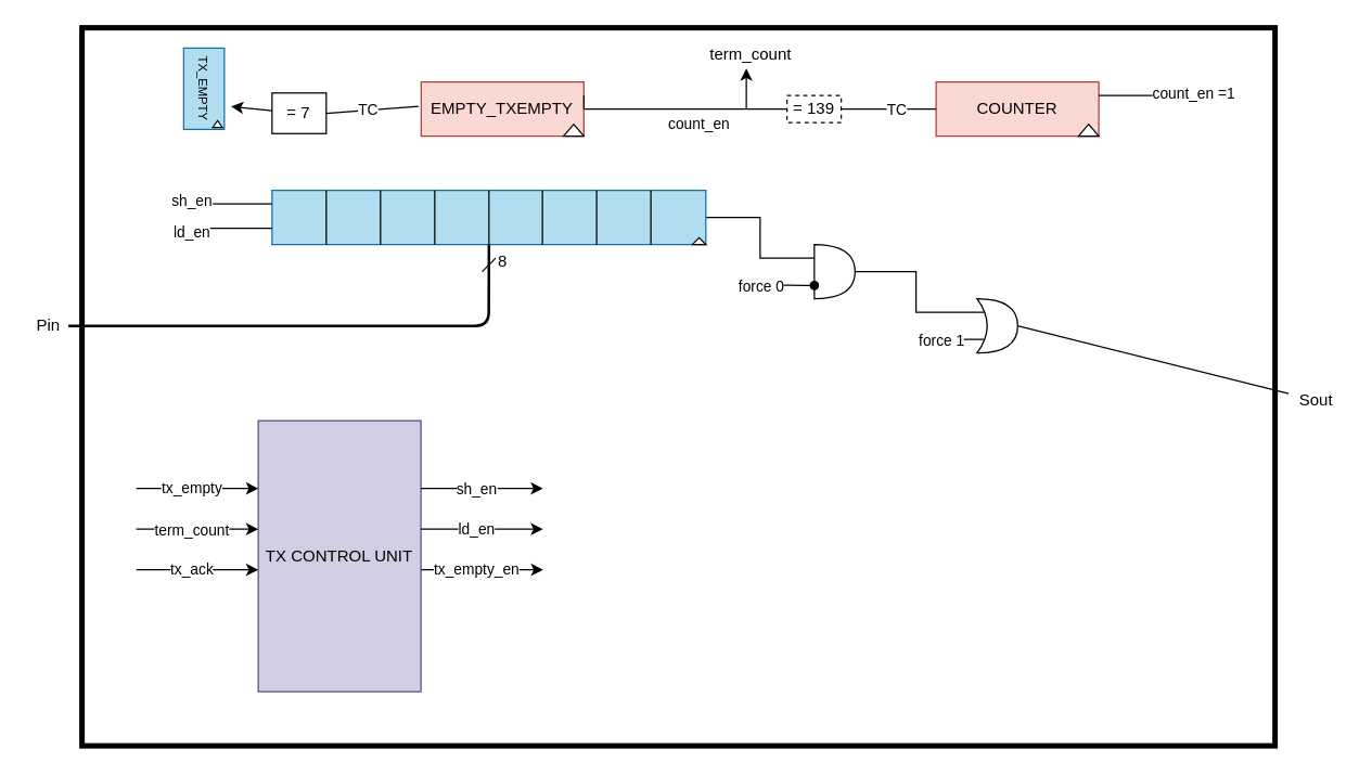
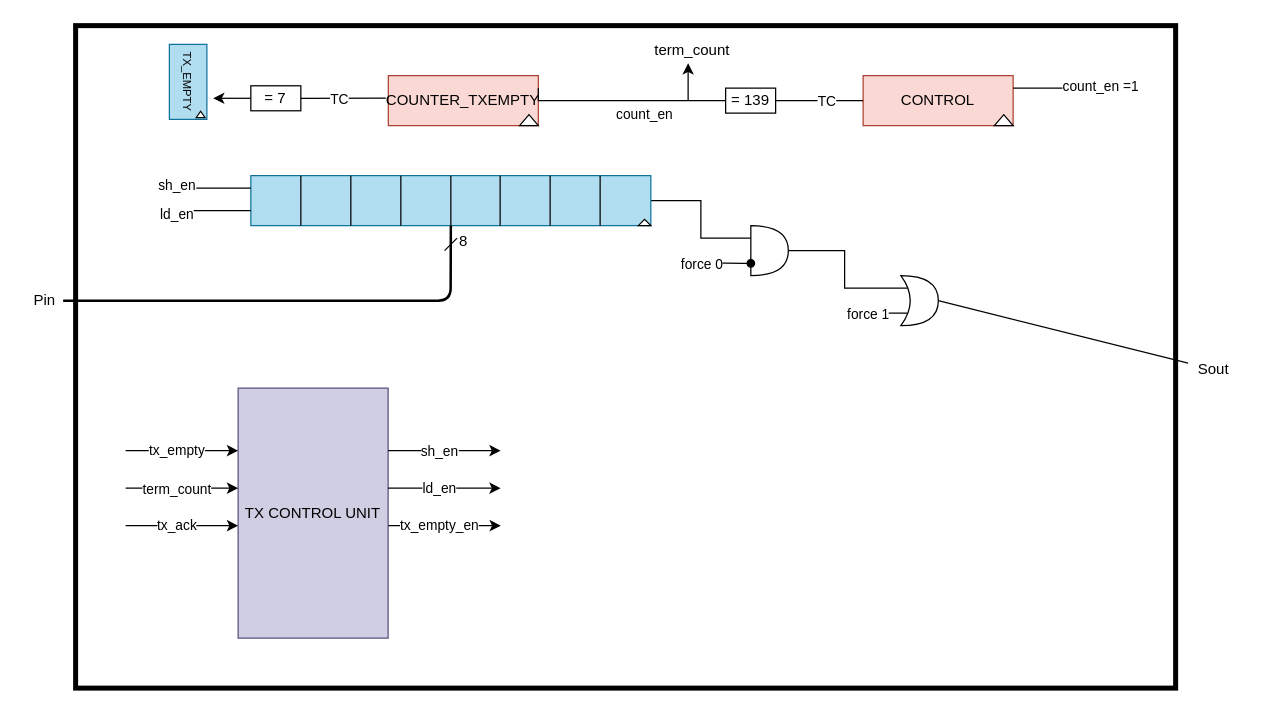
  <mxCell id="0" />
  <mxCell id="1" parent="0" />
  <mxCell id="2" style="edgeStyle=orthogonalEdgeStyle;rounded=0;orthogonalLoop=1;jettySize=auto;html=1;entryX=0;entryY=0.25;entryDx=0;entryDy=0;entryPerimeter=0;endArrow=none;endFill=0;" parent="1" source="3" target="15" edge="1"><mxGeometry relative="1" as="geometry" /></mxCell>
  <mxCell id="3" value="" style="rounded=0;whiteSpace=wrap;html=1;fillColor=#b1ddf0;strokeColor=#10739e;" parent="1" vertex="1"><mxGeometry x="200.17" y="140" width="320" height="40" as="geometry" /></mxCell>
  <mxCell id="4" value="" style="endArrow=none;html=1;" parent="1" edge="1"><mxGeometry width="50" height="50" relative="1" as="geometry"><mxPoint x="240.17" y="180" as="sourcePoint" /><mxPoint x="240.17" y="140" as="targetPoint" /></mxGeometry></mxCell>
  <mxCell id="5" value="" style="endArrow=none;html=1;" parent="1" edge="1"><mxGeometry width="50" height="50" relative="1" as="geometry"><mxPoint x="280.17" y="180" as="sourcePoint" /><mxPoint x="280.17" y="140" as="targetPoint" /></mxGeometry></mxCell>
  <mxCell id="6" value="" style="endArrow=none;html=1;" parent="1" edge="1"><mxGeometry width="50" height="50" relative="1" as="geometry"><mxPoint x="320.17" y="180" as="sourcePoint" /><mxPoint x="320.17" y="140" as="targetPoint" /></mxGeometry></mxCell>
  <mxCell id="7" value="" style="endArrow=none;html=1;" parent="1" edge="1"><mxGeometry width="50" height="50" relative="1" as="geometry"><mxPoint x="360.17" y="180" as="sourcePoint" /><mxPoint x="360.17" y="140" as="targetPoint" /></mxGeometry></mxCell>
  <mxCell id="8" value="" style="endArrow=none;html=1;" parent="1" edge="1"><mxGeometry width="50" height="50" relative="1" as="geometry"><mxPoint x="399.6" y="180" as="sourcePoint" /><mxPoint x="399.6" y="140" as="targetPoint" /></mxGeometry></mxCell>
  <mxCell id="9" value="" style="endArrow=none;html=1;" parent="1" edge="1"><mxGeometry width="50" height="50" relative="1" as="geometry"><mxPoint x="439.6" y="180" as="sourcePoint" /><mxPoint x="439.6" y="140" as="targetPoint" /></mxGeometry></mxCell>
  <mxCell id="10" value="" style="endArrow=none;html=1;" parent="1" edge="1"><mxGeometry width="50" height="50" relative="1" as="geometry"><mxPoint x="479.6" y="180" as="sourcePoint" /><mxPoint x="479.6" y="140" as="targetPoint" /></mxGeometry></mxCell>
  <mxCell id="11" value="" style="triangle;whiteSpace=wrap;html=1;rotation=-90;" parent="1" vertex="1"><mxGeometry x="512.67" y="172.5" width="5" height="10" as="geometry" /></mxCell>
  <mxCell id="12" value="" style="endArrow=none;html=1;strokeWidth=2;endFill=0;" parent="1" source="34" edge="1"><mxGeometry width="50" height="50" relative="1" as="geometry"><mxPoint x="80" y="240" as="sourcePoint" /><mxPoint x="360.17" y="180" as="targetPoint" /><Array as="points"><mxPoint x="360" y="240" /></Array></mxGeometry></mxCell>
  <mxCell id="13" value="" style="shape=xor;whiteSpace=wrap;html=1;" parent="1" vertex="1"><mxGeometry x="720.17" y="220" width="30" height="40" as="geometry" /></mxCell>
  <mxCell id="14" style="edgeStyle=orthogonalEdgeStyle;rounded=0;orthogonalLoop=1;jettySize=auto;html=1;entryX=0.175;entryY=0.25;entryDx=0;entryDy=0;entryPerimeter=0;endArrow=none;endFill=0;" parent="1" source="15" target="13" edge="1"><mxGeometry relative="1" as="geometry" /></mxCell>
  <mxCell id="15" value="" style="shape=or;whiteSpace=wrap;html=1;" parent="1" vertex="1"><mxGeometry x="600.17" y="180" width="30" height="40" as="geometry" /></mxCell>
  <mxCell id="16" value="" style="endArrow=oval;html=1;endFill=1;" parent="1" edge="1"><mxGeometry width="50" height="50" relative="1" as="geometry"><mxPoint x="564.17" y="209.86" as="sourcePoint" /><mxPoint x="600.17" y="210.15" as="targetPoint" /><Array as="points"><mxPoint x="590.17" y="210.15" /></Array></mxGeometry></mxCell>
  <mxCell id="17" value="force 0" style="edgeLabel;html=1;align=center;verticalAlign=middle;resizable=0;points=[];" parent="16" vertex="1" connectable="0"><mxGeometry x="-0.024" y="1" relative="1" as="geometry"><mxPoint x="-21.63" y="0.94" as="offset" /></mxGeometry></mxCell>
  <mxCell id="18" value="" style="endArrow=none;html=1;entryX=0.175;entryY=0.75;entryDx=0;entryDy=0;entryPerimeter=0;endFill=0;" parent="1" target="13" edge="1"><mxGeometry width="50" height="50" relative="1" as="geometry"><mxPoint x="680.17" y="250" as="sourcePoint" /><mxPoint x="720.17" y="250" as="targetPoint" /></mxGeometry></mxCell>
  <mxCell id="19" value="force 1" style="edgeLabel;html=1;align=center;verticalAlign=middle;resizable=0;points=[];" parent="18" vertex="1" connectable="0"><mxGeometry x="-0.447" relative="1" as="geometry"><mxPoint as="offset" /></mxGeometry></mxCell>
  <mxCell id="20" value="" style="endArrow=none;html=1;endFill=0;" parent="1" target="33" edge="1"><mxGeometry width="50" height="50" relative="1" as="geometry"><mxPoint x="750.17" y="240" as="sourcePoint" /><mxPoint x="800.17" y="240" as="targetPoint" /></mxGeometry></mxCell>
- <mxCell id="21" value="EMPTY_TXEMPTY" style="rounded=0;whiteSpace=wrap;html=1;fillColor=#fad9d5;strokeColor=#ae4132;" parent="1" vertex="1"><mxGeometry x="310.17" y="60" width="120" height="40" as="geometry" /></mxCell>
+ <mxCell id="21" value="COUNTER_TXEMPTY" style="rounded=0;whiteSpace=wrap;html=1;fillColor=#fad9d5;strokeColor=#ae4132;" parent="1" vertex="1"><mxGeometry x="310.17" y="60" width="120" height="40" as="geometry" /></mxCell>
  <mxCell id="22" style="edgeStyle=orthogonalEdgeStyle;rounded=0;orthogonalLoop=1;jettySize=auto;html=1;exitX=1;exitY=0.25;exitDx=0;exitDy=0;endArrow=none;endFill=0;entryX=0;entryY=0.5;entryDx=0;entryDy=0;" parent="1" source="21" target="40" edge="1"><mxGeometry relative="1" as="geometry"><mxPoint x="488.17" y="70" as="targetPoint" /><mxPoint x="397.67" y="60" as="sourcePoint" /><Array as="points"><mxPoint x="430" y="80" /></Array></mxGeometry></mxCell>
  <mxCell id="23" value="count_en" style="edgeLabel;html=1;align=center;verticalAlign=middle;resizable=0;points=[];" parent="22" vertex="1" connectable="0"><mxGeometry x="-0.296" y="-1" relative="1" as="geometry"><mxPoint x="38.57" y="9" as="offset" /></mxGeometry></mxCell>
  <mxCell id="24" value="" style="endArrow=none;html=1;entryX=0;entryY=0.25;entryDx=0;entryDy=0;" parent="1" target="3" edge="1"><mxGeometry width="50" height="50" relative="1" as="geometry"><mxPoint x="150.17" y="150" as="sourcePoint" /><mxPoint x="260.17" y="210" as="targetPoint" /></mxGeometry></mxCell>
  <mxCell id="25" value="sh_en" style="edgeLabel;html=1;align=center;verticalAlign=middle;resizable=0;points=[];" parent="24" vertex="1" connectable="0"><mxGeometry x="0.163" y="3" relative="1" as="geometry"><mxPoint x="-39.14" as="offset" /></mxGeometry></mxCell>
  <mxCell id="26" value="" style="endArrow=none;html=1;" parent="1" edge="1"><mxGeometry width="50" height="50" relative="1" as="geometry"><mxPoint x="140.17" y="168" as="sourcePoint" /><mxPoint x="200.17" y="168" as="targetPoint" /><Array as="points" /></mxGeometry></mxCell>
  <mxCell id="27" value="ld_en" style="edgeLabel;html=1;align=center;verticalAlign=middle;resizable=0;points=[];" parent="26" vertex="1" connectable="0"><mxGeometry x="-0.462" y="-2" relative="1" as="geometry"><mxPoint x="-16.17" as="offset" /></mxGeometry></mxCell>
  <mxCell id="28" value="" style="endArrow=none;html=1;exitX=1;exitY=0.5;exitDx=0;exitDy=0;" parent="1" source="31" edge="1"><mxGeometry width="50" height="50" relative="1" as="geometry"><mxPoint x="267.67" y="70" as="sourcePoint" /><mxPoint x="308.17" y="78" as="targetPoint" /><Array as="points" /></mxGeometry></mxCell>
  <mxCell id="29" value="TC" style="edgeLabel;html=1;align=center;verticalAlign=middle;resizable=0;points=[];" parent="28" vertex="1" connectable="0"><mxGeometry x="0.253" y="2" relative="1" as="geometry"><mxPoint x="-12.28" y="2.18" as="offset" /></mxGeometry></mxCell>
  <mxCell id="30" style="edgeStyle=none;rounded=0;orthogonalLoop=1;jettySize=auto;html=1;" parent="1" source="31" edge="1"><mxGeometry relative="1" as="geometry"><mxPoint x="170" y="78.13" as="targetPoint" /></mxGeometry></mxCell>
- <mxCell id="31" value="= 7" style="rounded=0;whiteSpace=wrap;html=1;" parent="1" vertex="1"><mxGeometry x="200.17" y="68.13" width="40" height="30" as="geometry" /></mxCell>
+ <mxCell id="31" value="= 7" style="rounded=0;whiteSpace=wrap;html=1;" parent="1" vertex="1"><mxGeometry x="200.17" y="68.13" width="40" height="20" as="geometry" /></mxCell>
  <mxCell id="32" value="" style="triangle;whiteSpace=wrap;html=1;rotation=-90;" parent="1" vertex="1"><mxGeometry x="418.3" y="88.13" width="8.75" height="15" as="geometry" /></mxCell>
  <mxCell id="33" value="Sout" style="text;html=1;align=center;verticalAlign=middle;resizable=0;points=[];autosize=1;" parent="1" vertex="1"><mxGeometry x="950" y="285" width="40" height="20" as="geometry" /></mxCell>
  <mxCell id="34" value="Pin" style="text;html=1;align=center;verticalAlign=middle;resizable=0;points=[];autosize=1;" parent="1" vertex="1"><mxGeometry y="230" width="30" height="20" as="geometry" x="20" /></mxCell>
- <mxCell id="35" value="COUNTER" style="rounded=0;whiteSpace=wrap;html=1;fillColor=#fad9d5;strokeColor=#ae4132;" parent="1" vertex="1"><mxGeometry x="690" y="60" width="120" height="40" as="geometry" /></mxCell>
+ <mxCell id="35" value="CONTROL" style="rounded=0;whiteSpace=wrap;html=1;fillColor=#fad9d5;strokeColor=#ae4132;" parent="1" vertex="1"><mxGeometry x="690" y="60" width="120" height="40" as="geometry" /></mxCell>
  <mxCell id="36" style="edgeStyle=orthogonalEdgeStyle;rounded=0;orthogonalLoop=1;jettySize=auto;html=1;exitX=1;exitY=0.25;exitDx=0;exitDy=0;endArrow=none;endFill=0;" parent="1" source="35" edge="1"><mxGeometry relative="1" as="geometry"><mxPoint x="868" y="70" as="targetPoint" /><mxPoint x="777.5" y="60" as="sourcePoint" /><Array as="points"><mxPoint x="867.5" y="70" /></Array></mxGeometry></mxCell>
  <mxCell id="37" value="count_en =1" style="edgeLabel;html=1;align=center;verticalAlign=middle;resizable=0;points=[];" parent="36" vertex="1" connectable="0"><mxGeometry x="-0.296" y="-1" relative="1" as="geometry"><mxPoint x="49" y="-2.87" as="offset" /></mxGeometry></mxCell>
  <mxCell id="38" value="" style="endArrow=none;html=1;exitX=1;exitY=0.5;exitDx=0;exitDy=0;entryX=0;entryY=0.5;entryDx=0;entryDy=0;" parent="1" source="40" target="35" edge="1"><mxGeometry width="50" height="50" relative="1" as="geometry"><mxPoint x="647.5" y="70" as="sourcePoint" /><mxPoint x="688" y="78" as="targetPoint" /><Array as="points" /></mxGeometry></mxCell>
  <mxCell id="39" value="TC" style="edgeLabel;html=1;align=center;verticalAlign=middle;resizable=0;points=[];" parent="38" vertex="1" connectable="0"><mxGeometry x="0.253" y="2" relative="1" as="geometry"><mxPoint x="-3.89" y="2" as="offset" /></mxGeometry></mxCell>
- <mxCell id="40" value="= 139" style="rounded=0;whiteSpace=wrap;html=1;dashed=1;" parent="1" vertex="1"><mxGeometry x="580" y="70" width="40" height="20" as="geometry" /></mxCell>
+ <mxCell id="40" value="= 139" style="rounded=0;whiteSpace=wrap;html=1;" parent="1" vertex="1"><mxGeometry x="580" y="70" width="40" height="20" as="geometry" /></mxCell>
  <mxCell id="41" value="" style="triangle;whiteSpace=wrap;html=1;rotation=-90;" parent="1" vertex="1"><mxGeometry x="798.13" y="88.13" width="8.75" height="15" as="geometry" /></mxCell>
  <mxCell id="42" value="" style="endArrow=classic;html=1;" parent="1" edge="1"><mxGeometry width="50" height="50" relative="1" as="geometry"><mxPoint x="550" y="80" as="sourcePoint" /><mxPoint x="550" y="50" as="targetPoint" /></mxGeometry></mxCell>
  <mxCell id="43" value="term_count" style="text;html=1;align=center;verticalAlign=middle;resizable=0;points=[];autosize=1;" parent="1" vertex="1"><mxGeometry x="512.67" y="30" width="80" height="20" as="geometry" /></mxCell>
  <mxCell id="44" value="&lt;font style=&quot;font-size: 9px&quot;&gt;TX_EMPTY&lt;/font&gt;" style="rounded=0;whiteSpace=wrap;html=1;rotation=90;fillColor=#b1ddf0;strokeColor=#10739e;" parent="1" vertex="1"><mxGeometry x="120" y="50" width="60" height="30" as="geometry" /></mxCell>
  <mxCell id="45" value="" style="triangle;whiteSpace=wrap;html=1;rotation=-90;" parent="1" vertex="1"><mxGeometry x="157.5" y="87.5" width="5" height="7" as="geometry" /></mxCell>
  <mxCell id="46" value="TX CONTROL UNIT" style="rounded=0;whiteSpace=wrap;html=1;fillColor=#d0cee2;strokeColor=#56517e;" vertex="1" parent="1"><mxGeometry x="190" y="310" width="120" height="200" as="geometry" /></mxCell>
  <mxCell id="47" value="" style="endArrow=classic;html=1;entryX=0;entryY=0.25;entryDx=0;entryDy=0;" edge="1" parent="1" target="46"><mxGeometry width="50" height="50" relative="1" as="geometry"><mxPoint x="100" y="360" as="sourcePoint" /><mxPoint x="140" y="320" as="targetPoint" /></mxGeometry></mxCell>
  <mxCell id="48" value="tx_empty" style="edgeLabel;html=1;align=center;verticalAlign=middle;resizable=0;points=[];" vertex="1" connectable="0" parent="47"><mxGeometry x="0.244" y="1" relative="1" as="geometry"><mxPoint x="-16" as="offset" /></mxGeometry></mxCell>
  <mxCell id="49" value="" style="endArrow=classic;html=1;entryX=0;entryY=0.25;entryDx=0;entryDy=0;" edge="1" parent="1"><mxGeometry width="50" height="50" relative="1" as="geometry"><mxPoint x="100" y="390" as="sourcePoint" /><mxPoint x="190" y="390" as="targetPoint" /></mxGeometry></mxCell>
  <mxCell id="50" value="term_count" style="edgeLabel;html=1;align=center;verticalAlign=middle;resizable=0;points=[];" vertex="1" connectable="0" parent="49"><mxGeometry x="0.244" y="1" relative="1" as="geometry"><mxPoint x="-16" y="1" as="offset" /></mxGeometry></mxCell>
  <mxCell id="51" value="" style="endArrow=classic;html=1;exitX=1;exitY=0.25;exitDx=0;exitDy=0;" edge="1" parent="1" source="46"><mxGeometry width="50" height="50" relative="1" as="geometry"><mxPoint x="310" y="350" as="sourcePoint" /><mxPoint x="400" y="360" as="targetPoint" /></mxGeometry></mxCell>
  <mxCell id="52" value="sh_en" style="edgeLabel;html=1;align=center;verticalAlign=middle;resizable=0;points=[];" vertex="1" connectable="0" parent="51"><mxGeometry x="0.244" y="1" relative="1" as="geometry"><mxPoint x="-16" y="1" as="offset" /></mxGeometry></mxCell>
  <mxCell id="53" value="" style="endArrow=classic;html=1;entryX=0;entryY=0.25;entryDx=0;entryDy=0;" edge="1" parent="1"><mxGeometry width="50" height="50" relative="1" as="geometry"><mxPoint x="310" y="390" as="sourcePoint" /><mxPoint x="400" y="390" as="targetPoint" /></mxGeometry></mxCell>
  <mxCell id="54" value="ld_en" style="edgeLabel;html=1;align=center;verticalAlign=middle;resizable=0;points=[];" vertex="1" connectable="0" parent="53"><mxGeometry x="0.244" y="1" relative="1" as="geometry"><mxPoint x="-16" as="offset" /></mxGeometry></mxCell>
  <mxCell id="55" value="" style="endArrow=classic;html=1;entryX=0;entryY=0.25;entryDx=0;entryDy=0;" edge="1" parent="1"><mxGeometry width="50" height="50" relative="1" as="geometry"><mxPoint x="310.17" y="420" as="sourcePoint" /><mxPoint x="400.17" y="420" as="targetPoint" /></mxGeometry></mxCell>
  <mxCell id="56" value="tx_empty_en" style="edgeLabel;html=1;align=center;verticalAlign=middle;resizable=0;points=[];direction=south;" vertex="1" connectable="0" parent="55"><mxGeometry x="0.244" y="1" relative="1" as="geometry"><mxPoint x="-16" as="offset" /></mxGeometry></mxCell>
  <mxCell id="57" value="" style="endArrow=classic;html=1;entryX=0;entryY=0.25;entryDx=0;entryDy=0;" edge="1" parent="1"><mxGeometry width="50" height="50" relative="1" as="geometry"><mxPoint x="100" y="420" as="sourcePoint" /><mxPoint x="190" y="420" as="targetPoint" /></mxGeometry></mxCell>
  <mxCell id="58" value="tx_ack" style="edgeLabel;html=1;align=center;verticalAlign=middle;resizable=0;points=[];" vertex="1" connectable="0" parent="57"><mxGeometry x="0.244" y="1" relative="1" as="geometry"><mxPoint x="-16" as="offset" /></mxGeometry></mxCell>
  <mxCell id="59" value="" style="rounded=0;whiteSpace=wrap;html=1;fillColor=none;strokeWidth=4;" vertex="1" parent="1"><mxGeometry x="60" y="20" width="880" height="530" as="geometry" /></mxCell>
  <mxCell id="60" value="" style="endArrow=none;html=1;strokeWidth=1;" edge="1" parent="1"><mxGeometry width="50" height="50" relative="1" as="geometry"><mxPoint x="355.17" y="200" as="sourcePoint" /><mxPoint x="365.17" y="190" as="targetPoint" /></mxGeometry></mxCell>
  <mxCell id="61" value="8" style="text;html=1;align=center;verticalAlign=middle;resizable=0;points=[];autosize=1;" vertex="1" parent="1"><mxGeometry x="360.17" y="182.5" width="20" height="20" as="geometry" /></mxCell>
